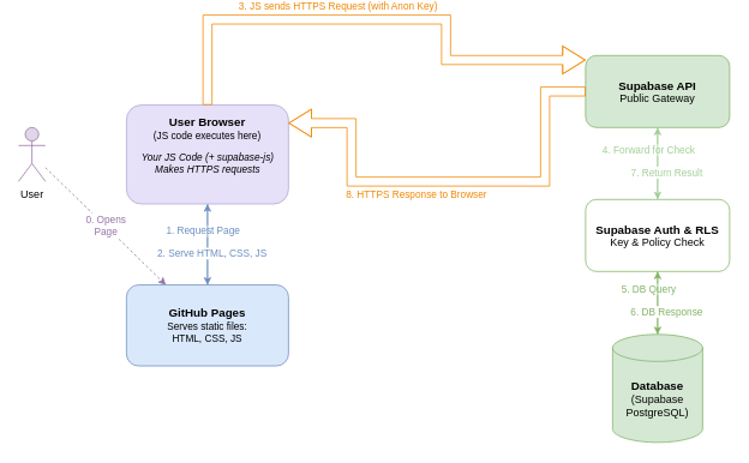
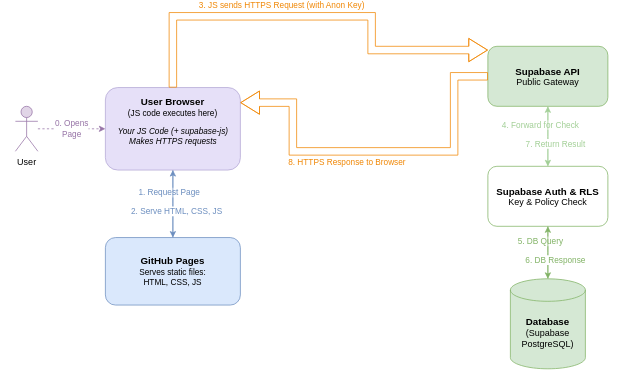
  <mxCell id="0" />
  <mxCell id="1" parent="0" />
  <mxCell id="2" value="User" style="shape=umlActor;verticalLabelPosition=bottom;verticalAlign=top;html=1;outlineConnect=0;fillColor=#e1d5e7;strokeColor=#9673a6;fontColor=#000000;" parent="1" vertex="1"><mxGeometry x="20" y="140.91" width="30" height="60" as="geometry" /></mxCell>
- <mxCell id="3" value="0. Opens&lt;br&gt;Page" style="edgeStyle=none;html=1;rounded=0;strokeColor=#9673a6;fontColor=#9673a6;fontFamily=Helvetica;fontSize=11;endArrow=classic;dashed=1;" parent="1" source="2" target="6" edge="1"><mxGeometry width="50" height="50" relative="1" as="geometry"><mxPoint x="60" y="170.91" as="sourcePoint" /><mxPoint x="140" y="170.91" as="targetPoint" /><mxPoint as="offset" /></mxGeometry></mxCell>
+ <mxCell id="3" value="0. Opens&lt;br&gt;Page" style="edgeStyle=none;html=1;rounded=0;strokeColor=#9673a6;fontColor=#9673a6;fontFamily=Helvetica;fontSize=11;endArrow=classic;dashed=1;" parent="1" source="2" target="4" edge="1"><mxGeometry width="50" height="50" relative="1" as="geometry"><mxPoint x="60" y="170.91" as="sourcePoint" /><mxPoint x="140" y="170.91" as="targetPoint" /><mxPoint as="offset" /></mxGeometry></mxCell>
  <mxCell id="4" value="&lt;font style=&quot;font-size: 13px;&quot;&gt;&lt;b&gt;User Browser&lt;/b&gt;&lt;/font&gt;&lt;br&gt;&lt;font style=&quot;font-size: 11px;&quot;&gt;(JS code executes here)&lt;/font&gt;" style="rounded=1;whiteSpace=wrap;html=1;fillColor=#e6e0f8;strokeColor=#b3a7d4;fontColor=#000000;fontFamily=Helvetica;align=center;verticalAlign=top;spacingTop=4;" parent="1" vertex="1"><mxGeometry x="140" y="115.91" width="180" height="110" as="geometry" /></mxCell>
  <mxCell id="5" value="&lt;i&gt;Your JS Code (+ supabase-js)&lt;br&gt;Makes HTTPS requests&lt;/i&gt;" style="text;html=1;align=center;verticalAlign=middle;resizable=0;points=[];autosize=1;strokeColor=none;fillColor=none;fontColor=#000000;fontFamily=Helvetica;fontStyle=0;fontSize=11;" parent="4" vertex="1"><mxGeometry x="15" y="45" width="150" height="40" as="geometry" /></mxCell>
  <mxCell id="6" value="&lt;font style=&quot;font-size: 13px;&quot;&gt;&lt;b&gt;GitHub Pages&lt;/b&gt;&lt;/font&gt;&lt;br&gt;&lt;font style=&quot;font-size: 11px;&quot;&gt;Serves static files:&lt;br&gt;HTML, CSS, JS&lt;/font&gt;" style="rounded=1;whiteSpace=wrap;html=1;fillColor=#dae8fc;strokeColor=#6c8ebf;fontColor=#000000;fontFamily=Helvetica;align=center;" parent="1" vertex="1"><mxGeometry x="140" y="315.91" width="180" height="90" as="geometry" /></mxCell>
  <mxCell id="7" value="&lt;font style=&quot;font-size: 13px;&quot;&gt;&lt;b&gt;Supabase API&lt;/b&gt;&lt;/font&gt;&lt;br&gt;Public Gateway" style="rounded=1;whiteSpace=wrap;html=1;fillColor=#d5e8d4;strokeColor=#82b366;fontColor=#000000;fontFamily=Helvetica;align=center;" parent="1" vertex="1"><mxGeometry x="650" y="60.91" width="160" height="80" as="geometry" /></mxCell>
  <mxCell id="8" value="&lt;font style=&quot;font-size: 13px;&quot;&gt;&lt;b&gt;Supabase Auth &amp; RLS&lt;/b&gt;&lt;/font&gt;&lt;br&gt;Key &amp; Policy Check" style="rounded=1;whiteSpace=wrap;html=1;fillColor=#ffffff;strokeColor=#82b366;fontColor=#000000;fontFamily=Helvetica;align=center;" parent="1" vertex="1"><mxGeometry x="650" y="220.91" width="160" height="80" as="geometry" /></mxCell>
  <mxCell id="9" value="&lt;font style=&quot;font-size: 13px;&quot;&gt;&lt;b&gt;Database&lt;/b&gt;&lt;/font&gt;&lt;br&gt;(Supabase PostgreSQL)" style="shape=cylinder3;whiteSpace=wrap;html=1;boundedLbl=1;backgroundOutline=1;size=15;fillColor=#d5e8d4;strokeColor=#82b366;fontColor=#000000;fontFamily=Helvetica;align=center;" parent="1" vertex="1"><mxGeometry x="680" y="370.91" width="100" height="120" as="geometry" /></mxCell>
  <mxCell id="10" value="1. Request Page" style="edgeStyle=elbowEdgeStyle;elbow=vertical;rounded=0;html=1;strokeColor=#6c8ebf;fontColor=#6c8ebf;fontFamily=Helvetica;fontSize=11;" parent="1" source="4" target="6" edge="1"><mxGeometry width="50" height="50" relative="1" as="geometry"><mxPoint x="225" y="225.91" as="sourcePoint" /><mxPoint x="225" y="315.91" as="targetPoint" /><mxPoint x="-5" y="-15" as="offset" /></mxGeometry></mxCell>
  <mxCell id="11" value="2. Serve HTML, CSS, JS" style="edgeStyle=elbowEdgeStyle;elbow=vertical;rounded=0;html=1;strokeColor=#6c8ebf;fontColor=#6c8ebf;fontFamily=Helvetica;fontSize=11;" parent="1" source="6" target="4" edge="1"><mxGeometry width="50" height="50" relative="1" as="geometry"><mxPoint x="235" y="315.91" as="sourcePoint" /><mxPoint x="235" y="225.91" as="targetPoint" /><mxPoint x="5" y="10" as="offset" /></mxGeometry></mxCell>
  <mxCell id="12" value="3. JS sends HTTPS Request (with Anon Key)" style="edgeStyle=orthogonalEdgeStyle;shape=flexArrow;endArrow=classic;html=1;rounded=0;strokeColor=#f08705;fontColor=#f08705;fontFamily=Helvetica;fontSize=11;width=10;endSize=8;" parent="1" source="4" target="7" edge="1"><mxGeometry width="50" height="50" relative="1" as="geometry"><mxPoint x="320" y="125.91" as="sourcePoint" /><mxPoint x="650" y="80.91" as="targetPoint" /><Array as="points"><mxPoint x="230" y="20.91" /><mxPoint x="495" y="20.91" /><mxPoint x="495" y="65.91" /></Array><mxPoint x="-40" y="-15" as="offset" /></mxGeometry></mxCell>
  <mxCell id="13" value="8. HTTPS Response to Browser" style="edgeStyle=orthogonalEdgeStyle;shape=flexArrow;endArrow=classic;html=1;rounded=0;strokeColor=#f08705;fontColor=#f08705;fontFamily=Helvetica;fontSize=11;width=10;endSize=8;" parent="1" source="7" target="4" edge="1"><mxGeometry width="50" height="50" relative="1" as="geometry"><mxPoint x="650" y="120.91" as="sourcePoint" /><mxPoint x="320" y="145.91" as="targetPoint" /><Array as="points"><mxPoint x="605" y="101" /><mxPoint x="605" y="201" /><mxPoint x="390" y="201" /><mxPoint x="390" y="136" /></Array><mxPoint x="-40" y="15" as="offset" /></mxGeometry></mxCell>
  <mxCell id="14" value="4. Forward for Check" style="edgeStyle=elbowEdgeStyle;elbow=vertical;rounded=0;html=1;strokeColor=#a2cf96;fontColor=#a2cf96;fontFamily=Helvetica;fontSize=11;" parent="1" source="7" target="8" edge="1"><mxGeometry width="50" height="50" relative="1" as="geometry"><mxPoint x="725" y="140.91" as="sourcePoint" /><mxPoint x="725" y="180.91" as="targetPoint" /><mxPoint x="-10" y="-15" as="offset" /></mxGeometry></mxCell>
  <mxCell id="15" value="7. Return Result" style="edgeStyle=elbowEdgeStyle;elbow=vertical;rounded=0;html=1;strokeColor=#a2cf96;fontColor=#a2cf96;fontFamily=Helvetica;fontSize=11;" parent="1" source="8" target="7" edge="1"><mxGeometry width="50" height="50" relative="1" as="geometry"><mxPoint x="735" y="180.91" as="sourcePoint" /><mxPoint x="735" y="140.91" as="targetPoint" /><mxPoint x="10" y="10" as="offset" /></mxGeometry></mxCell>
  <mxCell id="16" value="5. DB Query" style="edgeStyle=elbowEdgeStyle;elbow=vertical;rounded=0;html=1;strokeColor=#82b366;fontColor=#82b366;fontFamily=Helvetica;fontSize=11;" parent="1" source="8" target="9" edge="1"><mxGeometry width="50" height="50" relative="1" as="geometry"><mxPoint x="725" y="260.91" as="sourcePoint" /><mxPoint x="725" y="300.91" as="targetPoint" /><mxPoint x="-10" y="-15" as="offset" /></mxGeometry></mxCell>
  <mxCell id="17" value="6. DB Response" style="edgeStyle=elbowEdgeStyle;elbow=vertical;rounded=0;html=1;strokeColor=#82b366;fontColor=#82b366;fontFamily=Helvetica;fontSize=11;" parent="1" source="9" target="8" edge="1"><mxGeometry width="50" height="50" relative="1" as="geometry"><mxPoint x="735" y="300.91" as="sourcePoint" /><mxPoint x="735" y="260.91" as="targetPoint" /><mxPoint x="10" y="10" as="offset" /></mxGeometry></mxCell>
